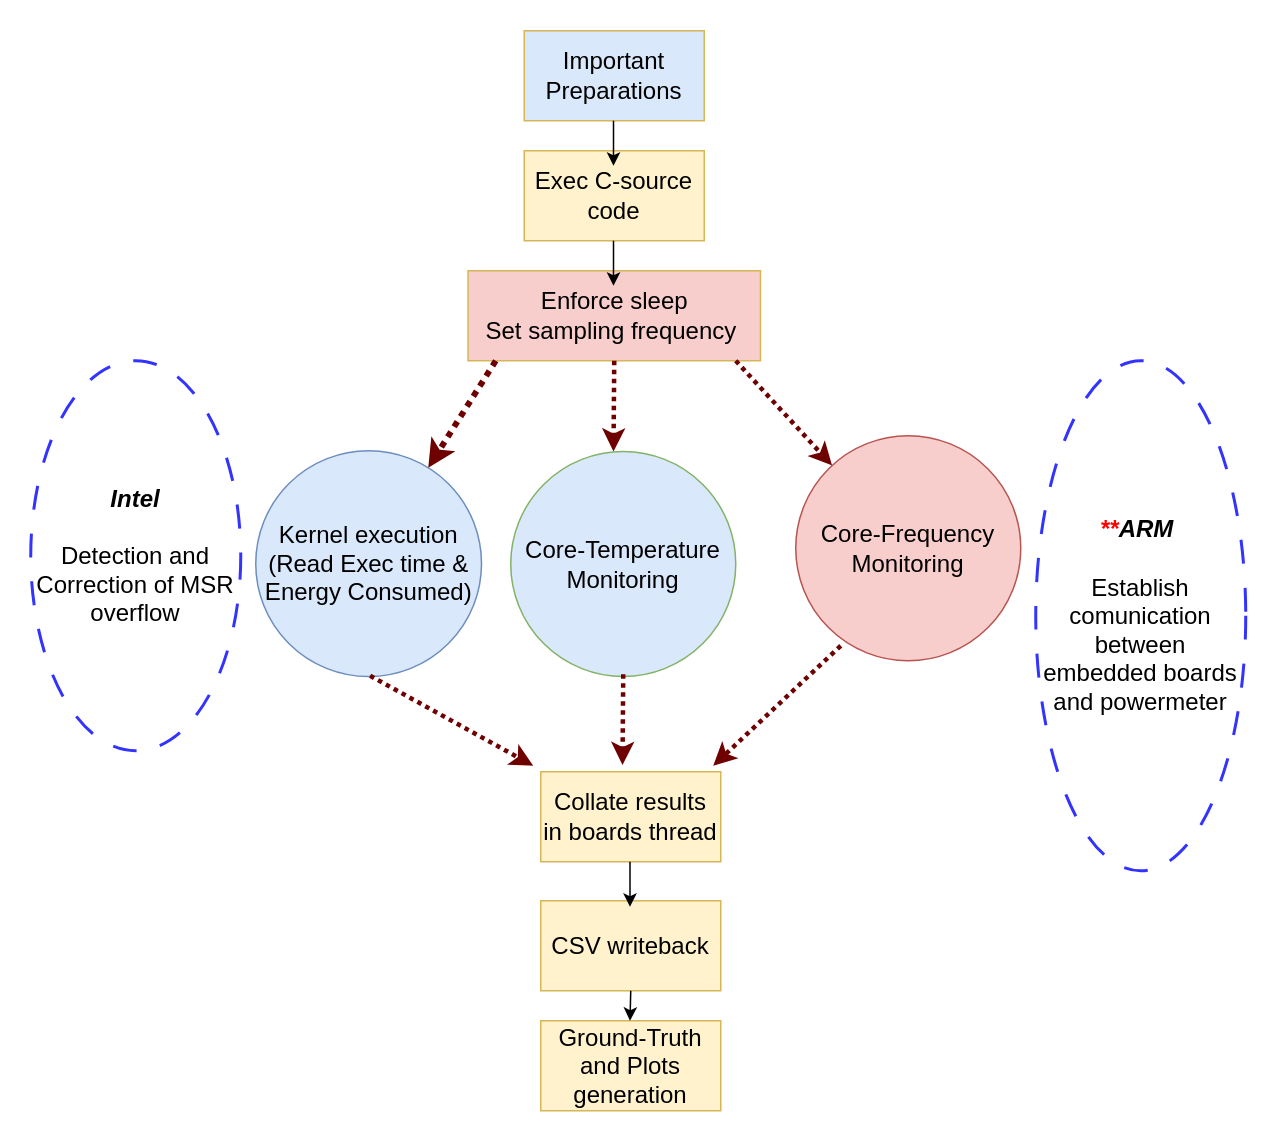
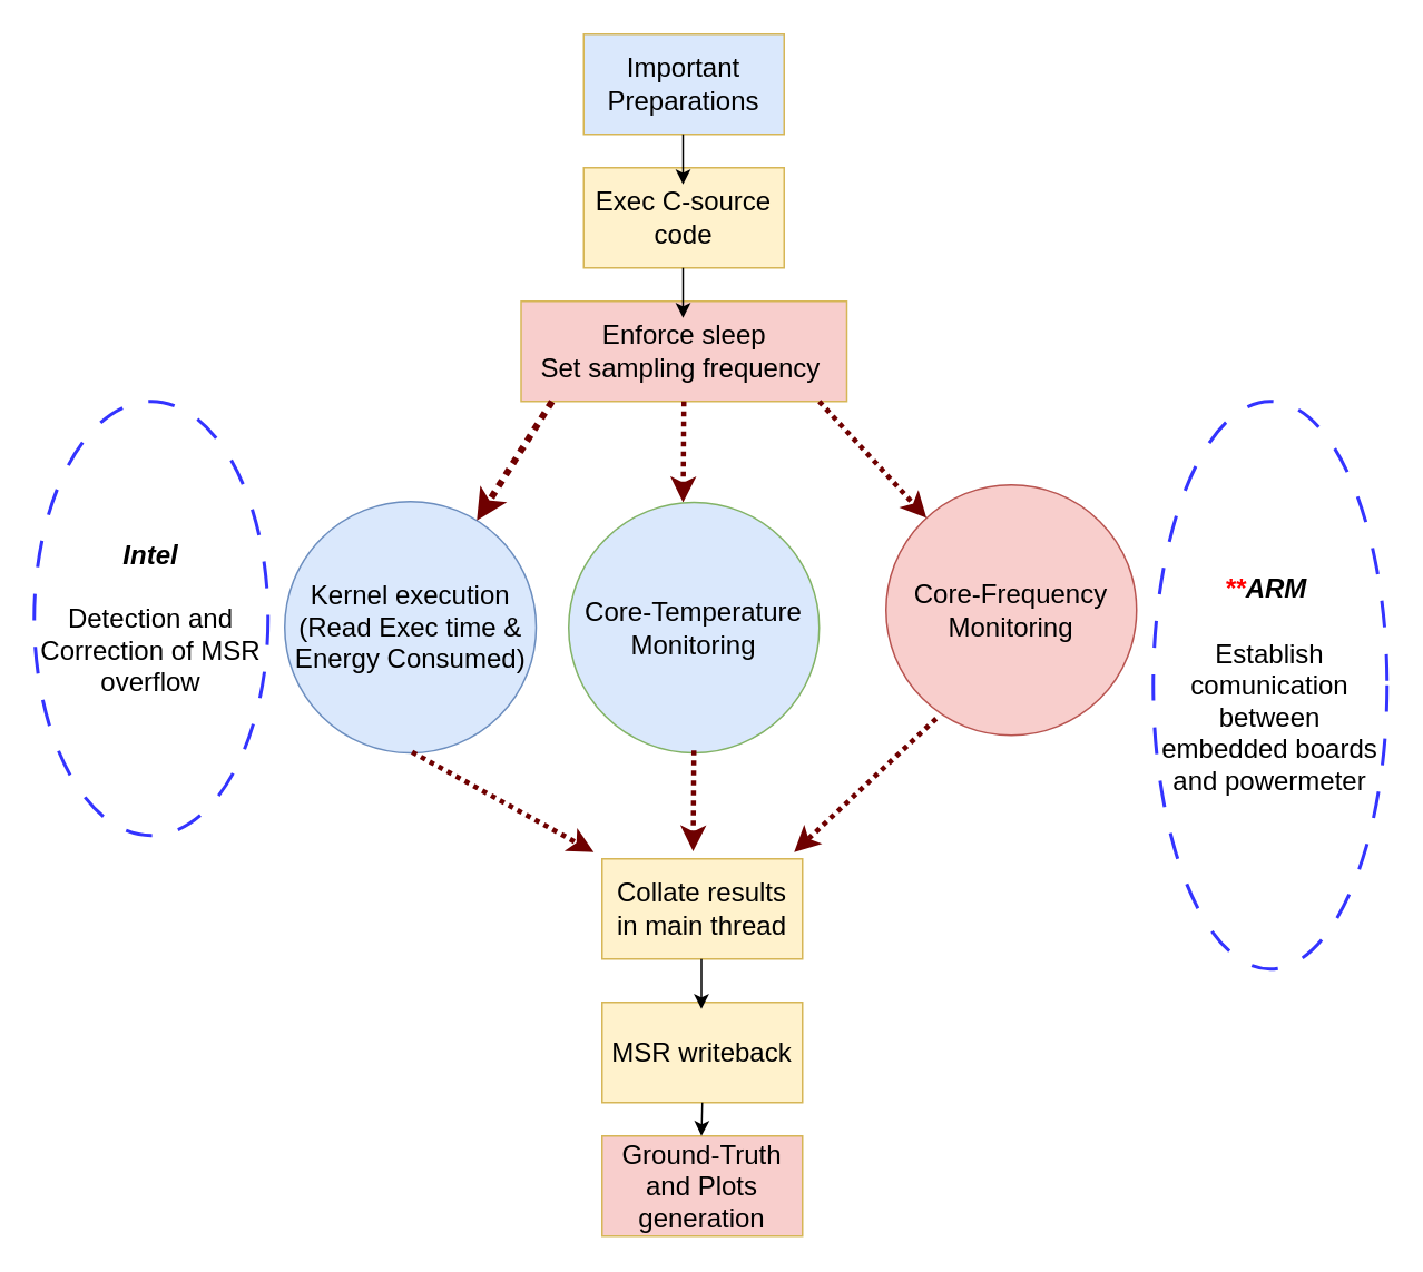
  <mxCell id="0" />
  <mxCell id="1" parent="0" />
  <mxCell id="2" value="&lt;font style=&quot;font-size: 16px;&quot;&gt;&lt;b&gt;&lt;i&gt;&lt;font color=&quot;#ff0000&quot;&gt;**&lt;/font&gt;ARM&lt;/i&gt;&lt;/b&gt;&amp;nbsp;&lt;br&gt;&lt;br&gt;Establish comunication between embedded boards and powermeter&lt;/font&gt;" style="ellipse;whiteSpace=wrap;html=1;dashed=1;dashPattern=8 8;strokeColor=#3333FF;strokeWidth=2;" vertex="1" parent="1"><mxGeometry x="690" y="240" width="140" height="340" as="geometry" /></mxCell>
  <mxCell id="3" value="&lt;font style=&quot;font-size: 16px;&quot;&gt;Kernel execution&lt;br&gt;(Read Exec time &amp;amp; Energy Consumed)&lt;/font&gt;" style="ellipse;whiteSpace=wrap;html=1;aspect=fixed;fillColor=#dae8fc;strokeColor=#6c8ebf;" vertex="1" parent="1"><mxGeometry x="170" y="300" width="150.5" height="150.5" as="geometry" /></mxCell>
  <mxCell id="4" value="&lt;font style=&quot;font-size: 16px;&quot;&gt;Exec C-source code&lt;/font&gt;" style="rounded=0;whiteSpace=wrap;html=1;fillColor=#fff2cc;strokeColor=#d6b656;" vertex="1" parent="1"><mxGeometry x="349" y="100" width="120" height="60" as="geometry" /></mxCell>
  <mxCell id="5" value="&lt;font style=&quot;font-size: 16px;&quot;&gt;Enforce sleep&lt;br&gt;Set sampling frequency&amp;nbsp;&lt;/font&gt;" style="rounded=0;whiteSpace=wrap;html=1;fillColor=#f8cecc;strokeColor=#d6b656;" vertex="1" parent="1"><mxGeometry x="311.5" y="180" width="195" height="60" as="geometry" /></mxCell>
  <mxCell id="6" value="&lt;font style=&quot;font-size: 16px;&quot;&gt;Core-Frequency&lt;br&gt;Monitoring&lt;/font&gt;" style="ellipse;whiteSpace=wrap;html=1;aspect=fixed;direction=south;fillColor=#f8cecc;strokeColor=#b85450;" vertex="1" parent="1"><mxGeometry x="530" y="290" width="150" height="150" as="geometry" /></mxCell>
  <mxCell id="7" value="&lt;font style=&quot;font-size: 16px;&quot;&gt;Important Preparations&lt;/font&gt;" style="rounded=0;whiteSpace=wrap;html=1;fillColor=#dae8fc;strokeColor=#d6b656;" vertex="1" parent="1"><mxGeometry x="349" y="20" width="120" height="60" as="geometry" /></mxCell>
  <mxCell id="8" value="" style="endArrow=classic;html=1;rounded=0;fillColor=#a20025;strokeColor=#6F0000;strokeWidth=4;dashed=1;dashPattern=1 1;" edge="1" parent="1" target="3"><mxGeometry width="50" height="50" relative="1" as="geometry"><mxPoint x="330" y="240" as="sourcePoint" /><mxPoint x="210" y="270.5" as="targetPoint" /></mxGeometry></mxCell>
  <mxCell id="9" value="" style="endArrow=classic;html=1;rounded=0;exitX=0.5;exitY=1;exitDx=0;exitDy=0;strokeWidth=3;dashed=1;dashPattern=1 1;fillColor=#a20025;strokeColor=#6F0000;" edge="1" parent="1" source="5"><mxGeometry width="50" height="50" relative="1" as="geometry"><mxPoint x="409" y="250" as="sourcePoint" /><mxPoint x="408.5" y="300.5" as="targetPoint" /></mxGeometry></mxCell>
  <mxCell id="10" value="" style="endArrow=classic;html=1;rounded=0;fillColor=#a20025;strokeColor=#6F0000;strokeWidth=3;dashed=1;dashPattern=1 1;" edge="1" parent="1" target="6"><mxGeometry width="50" height="50" relative="1" as="geometry"><mxPoint x="490" y="240" as="sourcePoint" /><mxPoint x="538.148" y="301.652" as="targetPoint" /></mxGeometry></mxCell>
  <mxCell id="11" value="" style="endArrow=classic;html=1;rounded=0;exitX=0.655;exitY=0.964;exitDx=0;exitDy=0;exitPerimeter=0;entryX=0;entryY=0;entryDx=0;entryDy=0;fillColor=#a20025;strokeColor=#6F0000;strokeWidth=3;dashed=1;dashPattern=1 1;" edge="1" parent="1"><mxGeometry width="50" height="50" relative="1" as="geometry"><mxPoint x="246.25" y="450" as="sourcePoint" /><mxPoint x="355" y="510" as="targetPoint" /></mxGeometry></mxCell>
- <mxCell id="12" value="&lt;font style=&quot;font-size: 16px;&quot;&gt;CSV writeback&lt;/font&gt;" style="rounded=0;whiteSpace=wrap;html=1;fillColor=#fff2cc;strokeColor=#d6b656;" vertex="1" parent="1"><mxGeometry x="360" y="600" width="120" height="60" as="geometry" /></mxCell>
- <mxCell id="13" value="&lt;font style=&quot;font-size: 16px;&quot;&gt;Ground-Truth and Plots generation&lt;/font&gt;" style="rounded=0;whiteSpace=wrap;html=1;fillColor=#fff2cc;strokeColor=#d6b656;" vertex="1" parent="1"><mxGeometry x="360" y="680" width="120" height="60" as="geometry" /></mxCell>
+ <mxCell id="12" value="&lt;font style=&quot;font-size: 16px;&quot;&gt;MSR writeback&lt;/font&gt;" style="rounded=0;whiteSpace=wrap;html=1;fillColor=#fff2cc;strokeColor=#d6b656;" vertex="1" parent="1"><mxGeometry x="360" y="600" width="120" height="60" as="geometry" /></mxCell>
+ <mxCell id="13" value="&lt;font style=&quot;font-size: 16px;&quot;&gt;Ground-Truth and Plots generation&lt;/font&gt;" style="rounded=0;whiteSpace=wrap;html=1;fillColor=#f8cecc;strokeColor=#d6b656;" vertex="1" parent="1"><mxGeometry x="360" y="680" width="120" height="60" as="geometry" /></mxCell>
  <mxCell id="14" value="&lt;font style=&quot;font-size: 16px;&quot;&gt;Core-Temperature Monitoring&lt;/font&gt;" style="ellipse;whiteSpace=wrap;html=1;aspect=fixed;fillColor=#dae8fc;strokeColor=#82b366;" vertex="1" parent="1"><mxGeometry x="340" y="300.5" width="150" height="150" as="geometry" /></mxCell>
  <mxCell id="15" value="" style="endArrow=classic;html=1;rounded=0;exitX=0.655;exitY=0.964;exitDx=0;exitDy=0;exitPerimeter=0;entryX=1;entryY=0;entryDx=0;entryDy=0;fillColor=#a20025;strokeColor=#6F0000;strokeWidth=3;dashed=1;dashPattern=1 1;" edge="1" parent="1"><mxGeometry width="50" height="50" relative="1" as="geometry"><mxPoint x="560" y="430" as="sourcePoint" /><mxPoint x="475" y="510" as="targetPoint" /></mxGeometry></mxCell>
  <mxCell id="16" value="" style="endArrow=classic;html=1;rounded=0;exitX=0.5;exitY=1;exitDx=0;exitDy=0;strokeWidth=3;dashed=1;dashPattern=1 1;fillColor=#a20025;strokeColor=#6F0000;" edge="1" parent="1"><mxGeometry width="50" height="50" relative="1" as="geometry"><mxPoint x="415" y="449" as="sourcePoint" /><mxPoint x="414.5" y="509.5" as="targetPoint" /></mxGeometry></mxCell>
  <mxCell id="17" value="&lt;font style=&quot;font-size: 16px;&quot;&gt;&lt;b&gt;&lt;i&gt;Intel&lt;br&gt;&lt;/i&gt;&lt;/b&gt;&lt;br&gt;Detection and Correction of MSR overflow&lt;br&gt;&lt;/font&gt;" style="ellipse;whiteSpace=wrap;html=1;dashed=1;dashPattern=8 8;strokeColor=#3333FF;strokeWidth=2;" vertex="1" parent="1"><mxGeometry x="20" y="240" width="140" height="260" as="geometry" /></mxCell>
- <mxCell id="18" value="&lt;font style=&quot;font-size: 16px;&quot;&gt;Collate results in boards thread&lt;/font&gt;" style="rounded=0;whiteSpace=wrap;html=1;fillColor=#fff2cc;strokeColor=#d6b656;" vertex="1" parent="1"><mxGeometry x="360" y="514" width="120" height="60" as="geometry" /></mxCell>
+ <mxCell id="18" value="&lt;font style=&quot;font-size: 16px;&quot;&gt;Collate results in main thread&lt;/font&gt;" style="rounded=0;whiteSpace=wrap;html=1;fillColor=#fff2cc;strokeColor=#d6b656;" vertex="1" parent="1"><mxGeometry x="360" y="514" width="120" height="60" as="geometry" /></mxCell>
  <mxCell id="19" value="" style="endArrow=classic;html=1;rounded=0;" edge="1" parent="1"><mxGeometry width="50" height="50" relative="1" as="geometry"><mxPoint x="408.5" y="80" as="sourcePoint" /><mxPoint x="408.5" y="110" as="targetPoint" /></mxGeometry></mxCell>
  <mxCell id="20" value="" style="endArrow=classic;html=1;rounded=0;" edge="1" parent="1"><mxGeometry width="50" height="50" relative="1" as="geometry"><mxPoint x="408.5" y="160" as="sourcePoint" /><mxPoint x="408.5" y="190" as="targetPoint" /></mxGeometry></mxCell>
  <mxCell id="21" value="" style="endArrow=classic;html=1;rounded=0;" edge="1" parent="1"><mxGeometry width="50" height="50" relative="1" as="geometry"><mxPoint x="419.5" y="574" as="sourcePoint" /><mxPoint x="419.5" y="604" as="targetPoint" /></mxGeometry></mxCell>
  <mxCell id="22" value="" style="endArrow=classic;html=1;rounded=0;" edge="1" parent="1"><mxGeometry width="50" height="50" relative="1" as="geometry"><mxPoint x="420" y="660" as="sourcePoint" /><mxPoint x="419.5" y="680" as="targetPoint" /></mxGeometry></mxCell>
